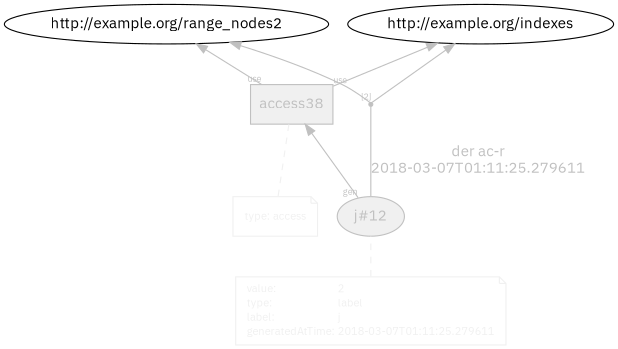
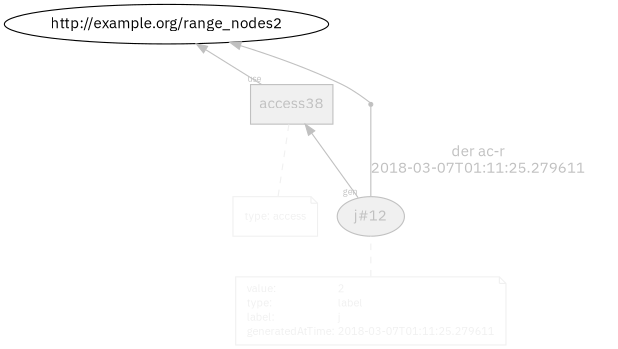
  digraph {
    fontname="IBM Plex Sans"
    rankdir=BT
    node [color=gray fontcolor=gray fontname="IBM Plex Sans"]
    edge [color=gray fontcolor=gray fontname="IBM Plex Sans"]
    n1 [fillcolor="#F0F0F0" label="j#12" style=filled]
    n2 [fillcolor="#F0F0F0" label=access38 shape=polygon sides=4 style=filled]
    bn0 [shape=point]
    "http://example.org/range_nodes2" [color="" fontcolor=""]
-   "http://example.org/indexes" [color="" fontcolor=""]
    n6 [color="#F0F0F0" fontcolor=black fontsize=10 label=<<TABLE cellpadding="0" border="0"> 	<TR> 	    <TD align="left"><font color="#F0F0F0">value:</font></TD> 	    <TD align="left"><font color="#F0F0F0">2</font></TD> 	</TR> 	<TR> 	    <TD align="left"><font color="#F0F0F0">type:</font></TD> 	    <TD align="left"><font color="#F0F0F0">label</font></TD> 	</TR> 	<TR> 	    <TD align="left"><font color="#F0F0F0">label:</font></TD> 	    <TD align="left"><font color="#F0F0F0">j</font></TD> 	</TR> 	<TR> 	    <TD align="left"><font color="#F0F0F0">generatedAtTime:</font></TD> 	    <TD align="left"><font color="#F0F0F0">2018-03-07T01:11:25.279611</font></TD> 	</TR> </TABLE>> shape=note]
    n7 [color="#F0F0F0" fontcolor=black fontsize=10 label=<<TABLE cellpadding="0" border="0"> 	<TR> 	    <TD align="left"><font color="#F0F0F0">type:</font></TD> 	    <TD align="left"><font color="#F0F0F0">access</font></TD> 	</TR> </TABLE>> shape=note]
    n1 -> n2 [labelangle=60.0 labeldistance=1.5 labelfontsize=8 rotation=20 taillabel=gen]
    n1 -> bn0 [arrowhead=none label="der ac-r\n2018-03-07T01:11:25.279611"]
    n2 -> "http://example.org/range_nodes2" [labelangle=60.0 labeldistance=1.5 labelfontsize=8 rotation=20 taillabel=use]
-   n2 -> "http://example.org/indexes" [labelangle=60.0 labeldistance=1.5 labelfontsize=8 rotation=20 taillabel=use]
    bn0 -> "http://example.org/range_nodes2"
-   bn0 -> "http://example.org/indexes" [labelangle=60.0 labeldistance=1.5 labelfontsize=8 rotation=20 taillabel="[2]"]
    n6 -> n1 [arrowhead=none color="#F0F0F0" style=dashed fontcolor=""]
    n7 -> n2 [arrowhead=none color="#F0F0F0" style=dashed fontcolor=""]
  }
